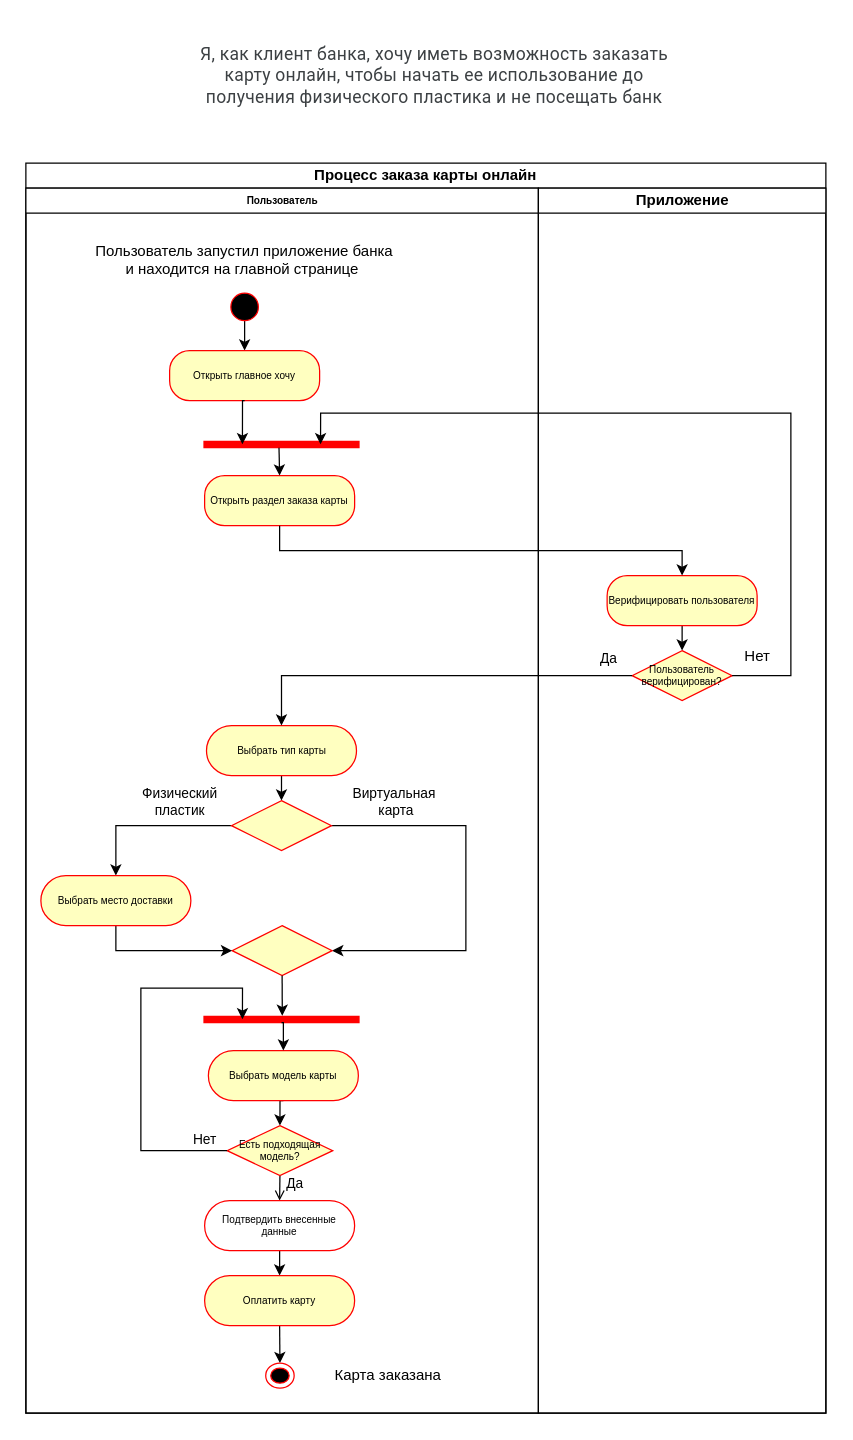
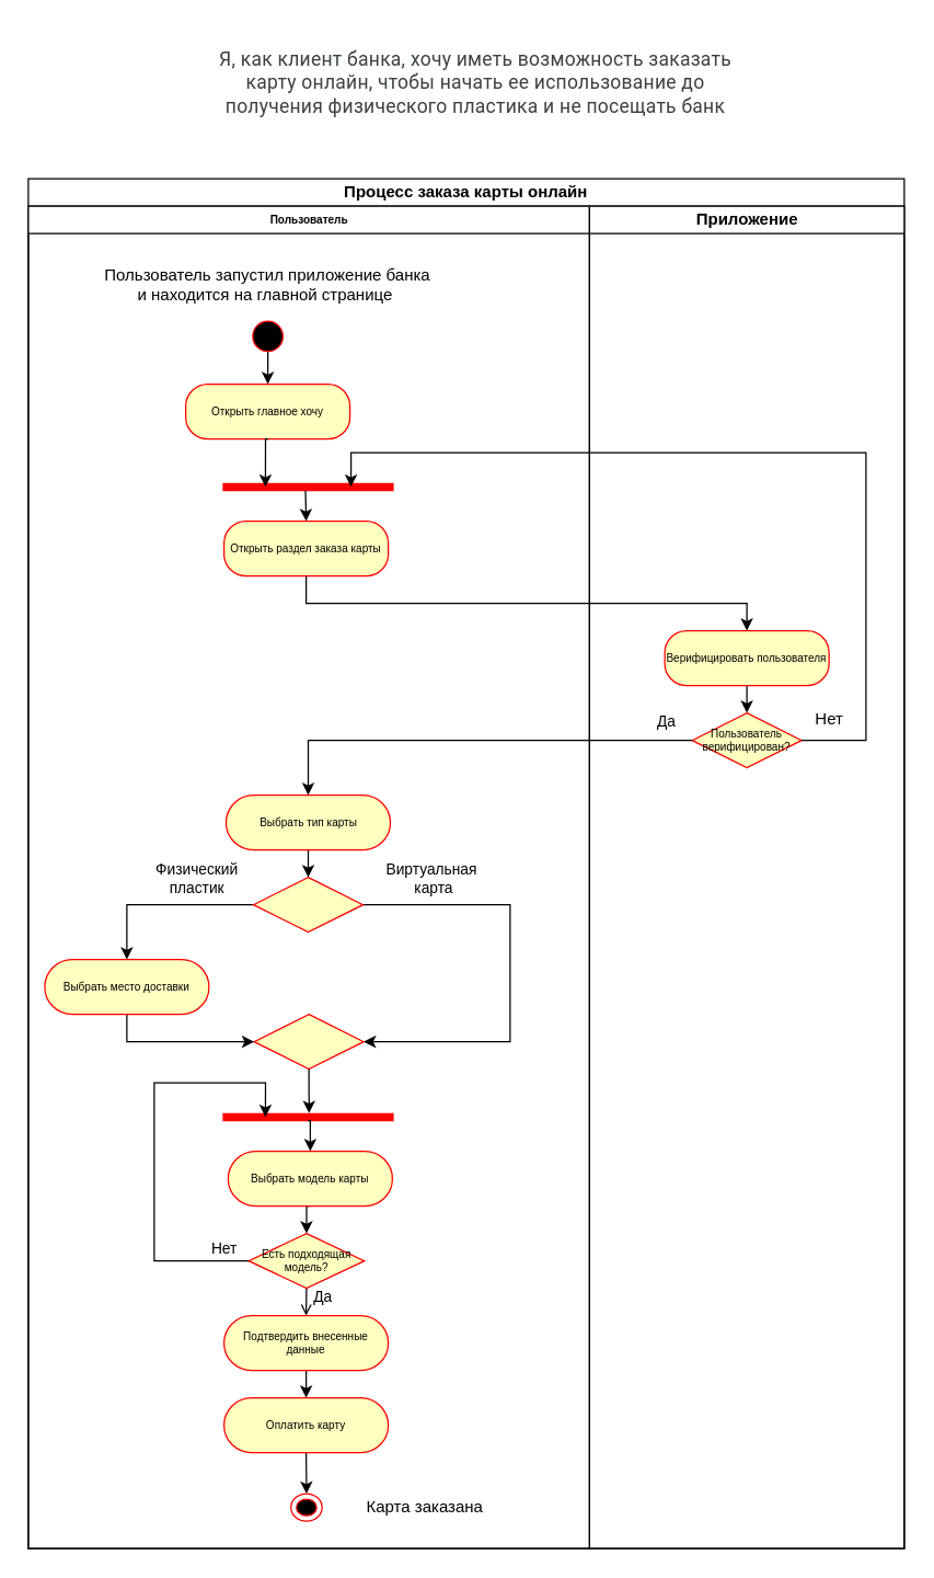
  <mxCell id="0" />
  <mxCell id="1" parent="0" />
  <mxCell id="2" value="Процесс заказа карты онлайн" style="swimlane;html=1;childLayout=stackLayout;resizeParent=1;resizeParentMax=0;startSize=20;whiteSpace=wrap;" vertex="1" parent="1"><mxGeometry x="20" y="130" width="640" height="1000" as="geometry"><mxRectangle x="230" y="10" width="60" height="30" as="alternateBounds" /></mxGeometry></mxCell>
  <mxCell id="3" value="Пользователь" style="swimlane;html=1;startSize=20;fontSize=8;" vertex="1" parent="2"><mxGeometry y="20" width="410" height="980" as="geometry" /></mxCell>
  <mxCell id="4" style="edgeStyle=orthogonalEdgeStyle;rounded=0;orthogonalLoop=1;jettySize=auto;html=1;exitX=0.5;exitY=0.667;exitDx=0;exitDy=0;entryX=0.5;entryY=0;entryDx=0;entryDy=0;exitPerimeter=0;" edge="1" parent="3" source="5" target="7"><mxGeometry relative="1" as="geometry" /></mxCell>
  <mxCell id="5" value="" style="ellipse;html=1;shape=startState;fillColor=#000000;strokeColor=#ff0000;" vertex="1" parent="3"><mxGeometry x="160" y="80" width="30" height="30" as="geometry" /></mxCell>
  <mxCell id="6" value="Пользователь запустил приложение банка и находится на главной странице&amp;nbsp;&lt;div&gt;&lt;br&gt;&lt;/div&gt;" style="text;html=1;align=center;verticalAlign=middle;whiteSpace=wrap;rounded=0;" vertex="1" parent="3"><mxGeometry x="55" y="50" width="240" height="30" as="geometry" /></mxCell>
  <mxCell id="7" value="Открыть главное хочу" style="rounded=1;whiteSpace=wrap;html=1;arcSize=40;fontColor=#000000;fillColor=#ffffc0;strokeColor=#ff0000;fontSize=8;" vertex="1" parent="3"><mxGeometry x="115" y="130" width="120" height="40" as="geometry" /></mxCell>
  <mxCell id="8" value="" style="shape=line;html=1;strokeWidth=6;strokeColor=#ff0000;" vertex="1" parent="3"><mxGeometry x="142" y="200" width="125" height="10" as="geometry" /></mxCell>
  <mxCell id="9" style="edgeStyle=orthogonalEdgeStyle;rounded=0;orthogonalLoop=1;jettySize=auto;html=1;exitX=0.5;exitY=1;exitDx=0;exitDy=0;entryX=0.25;entryY=0.5;entryDx=0;entryDy=0;entryPerimeter=0;" edge="1" parent="3" source="7" target="8"><mxGeometry relative="1" as="geometry" /></mxCell>
  <mxCell id="10" style="edgeStyle=orthogonalEdgeStyle;rounded=0;orthogonalLoop=1;jettySize=auto;html=1;exitX=0.5;exitY=1;exitDx=0;exitDy=0;entryX=0.5;entryY=0;entryDx=0;entryDy=0;" edge="1" parent="3" source="11" target="16"><mxGeometry relative="1" as="geometry" /></mxCell>
  <mxCell id="11" value="Выбрать тип карты" style="rounded=1;whiteSpace=wrap;html=1;arcSize=50;fontColor=#000000;fillColor=#ffffc0;strokeColor=#ff0000;fontSize=8;" vertex="1" parent="3"><mxGeometry x="144.5" y="430" width="120" height="40" as="geometry" /></mxCell>
  <mxCell id="12" style="edgeStyle=orthogonalEdgeStyle;rounded=0;orthogonalLoop=1;jettySize=auto;html=1;exitX=0;exitY=0.5;exitDx=0;exitDy=0;entryX=0.5;entryY=0;entryDx=0;entryDy=0;" edge="1" parent="3" source="16" target="19"><mxGeometry relative="1" as="geometry"><mxPoint x="52" y="580" as="targetPoint" /></mxGeometry></mxCell>
  <mxCell id="13" value="Физический&lt;div&gt;пластик&lt;/div&gt;" style="edgeLabel;html=1;align=center;verticalAlign=middle;resizable=0;points=[];" vertex="1" connectable="0" parent="12"><mxGeometry x="-0.513" relative="1" as="geometry"><mxPoint x="-10" y="-20" as="offset" /></mxGeometry></mxCell>
  <mxCell id="14" style="edgeStyle=orthogonalEdgeStyle;rounded=0;orthogonalLoop=1;jettySize=auto;html=1;exitX=1;exitY=0.5;exitDx=0;exitDy=0;entryX=1;entryY=0.5;entryDx=0;entryDy=0;" edge="1" parent="3" source="16" target="17"><mxGeometry relative="1" as="geometry"><Array as="points"><mxPoint x="352" y="510" /><mxPoint x="352" y="610" /></Array></mxGeometry></mxCell>
  <mxCell id="15" value="Виртуальная&amp;nbsp;&lt;div&gt;карта&lt;/div&gt;" style="edgeLabel;html=1;align=center;verticalAlign=middle;resizable=0;points=[];" vertex="1" connectable="0" parent="14"><mxGeometry x="-0.846" y="2" relative="1" as="geometry"><mxPoint x="27" y="-18" as="offset" /></mxGeometry></mxCell>
  <mxCell id="16" value="" style="rhombus;whiteSpace=wrap;html=1;fontColor=#000000;fillColor=#ffffc0;strokeColor=#ff0000;" vertex="1" parent="3"><mxGeometry x="164.5" y="490" width="80" height="40" as="geometry" /></mxCell>
  <mxCell id="17" value="" style="rhombus;whiteSpace=wrap;html=1;fontColor=#000000;fillColor=#ffffc0;strokeColor=#ff0000;" vertex="1" parent="3"><mxGeometry x="165" y="590" width="80" height="40" as="geometry" /></mxCell>
  <mxCell id="18" style="edgeStyle=orthogonalEdgeStyle;rounded=0;orthogonalLoop=1;jettySize=auto;html=1;exitX=0.5;exitY=1;exitDx=0;exitDy=0;entryX=0;entryY=0.5;entryDx=0;entryDy=0;" edge="1" parent="3" source="19" target="17"><mxGeometry relative="1" as="geometry" /></mxCell>
  <mxCell id="19" value="Выбрать место доставки" style="rounded=1;whiteSpace=wrap;html=1;arcSize=50;fontColor=#000000;fillColor=#ffffc0;strokeColor=#ff0000;fontSize=8;" vertex="1" parent="3"><mxGeometry x="12" y="550" width="120" height="40" as="geometry" /></mxCell>
  <mxCell id="20" value="Открыть раздел заказа карты" style="rounded=1;whiteSpace=wrap;html=1;arcSize=40;fontColor=#000000;fillColor=#ffffc0;strokeColor=#ff0000;fontSize=8;" vertex="1" parent="3"><mxGeometry x="143" y="230" width="120" height="40" as="geometry" /></mxCell>
  <mxCell id="21" style="edgeStyle=orthogonalEdgeStyle;rounded=0;orthogonalLoop=1;jettySize=auto;html=1;entryX=0.5;entryY=0;entryDx=0;entryDy=0;exitX=0.484;exitY=0.767;exitDx=0;exitDy=0;exitPerimeter=0;" edge="1" parent="3" source="8" target="20"><mxGeometry relative="1" as="geometry"><mxPoint x="202" y="210" as="sourcePoint" /><mxPoint x="183" y="215" as="targetPoint" /></mxGeometry></mxCell>
  <mxCell id="22" value="" style="shape=line;html=1;strokeWidth=6;strokeColor=#ff0000;" vertex="1" parent="3"><mxGeometry x="142" y="660" width="125" height="10" as="geometry" /></mxCell>
  <mxCell id="23" style="edgeStyle=orthogonalEdgeStyle;rounded=0;orthogonalLoop=1;jettySize=auto;html=1;exitX=0.5;exitY=1;exitDx=0;exitDy=0;entryX=0.505;entryY=0.213;entryDx=0;entryDy=0;entryPerimeter=0;" edge="1" parent="3" source="17" target="22"><mxGeometry relative="1" as="geometry" /></mxCell>
  <mxCell id="24" style="edgeStyle=orthogonalEdgeStyle;rounded=0;orthogonalLoop=1;jettySize=auto;html=1;exitX=0.5;exitY=1;exitDx=0;exitDy=0;entryX=0.5;entryY=0;entryDx=0;entryDy=0;" edge="1" parent="3" source="25" target="29"><mxGeometry relative="1" as="geometry" /></mxCell>
  <mxCell id="25" value="Выбрать модель карты" style="rounded=1;whiteSpace=wrap;html=1;arcSize=50;fontColor=#000000;fillColor=#ffffc0;strokeColor=#ff0000;fontSize=8;" vertex="1" parent="3"><mxGeometry x="146" y="690" width="120" height="40" as="geometry" /></mxCell>
  <mxCell id="26" style="edgeStyle=orthogonalEdgeStyle;rounded=0;orthogonalLoop=1;jettySize=auto;html=1;exitX=0.5;exitY=0.76;exitDx=0;exitDy=0;entryX=0.5;entryY=0;entryDx=0;entryDy=0;exitPerimeter=0;" edge="1" parent="3" source="22" target="25"><mxGeometry relative="1" as="geometry"><mxPoint x="215" y="640" as="sourcePoint" /><mxPoint x="215" y="671" as="targetPoint" /></mxGeometry></mxCell>
  <mxCell id="27" style="edgeStyle=orthogonalEdgeStyle;rounded=0;orthogonalLoop=1;jettySize=auto;html=1;exitX=0.5;exitY=1;exitDx=0;exitDy=0;entryX=0.5;entryY=0;entryDx=0;entryDy=0;endArrow=open;" edge="1" parent="3" source="29" target="33"><mxGeometry relative="1" as="geometry" /></mxCell>
  <mxCell id="28" value="Да" style="edgeLabel;html=1;align=center;verticalAlign=middle;resizable=0;points=[];" vertex="1" connectable="0" parent="27"><mxGeometry x="-0.378" relative="1" as="geometry"><mxPoint x="11" as="offset" /></mxGeometry></mxCell>
  <mxCell id="29" value="Есть подходящая модель?" style="rhombus;whiteSpace=wrap;html=1;fontColor=#000000;fillColor=#ffffc0;strokeColor=#ff0000;fontSize=8;" vertex="1" parent="3"><mxGeometry x="161" y="750" width="84.5" height="40" as="geometry" /></mxCell>
  <mxCell id="30" style="edgeStyle=orthogonalEdgeStyle;rounded=0;orthogonalLoop=1;jettySize=auto;html=1;exitX=0;exitY=0.5;exitDx=0;exitDy=0;entryX=0.25;entryY=0.5;entryDx=0;entryDy=0;entryPerimeter=0;" edge="1" parent="3" source="29" target="22"><mxGeometry relative="1" as="geometry"><Array as="points"><mxPoint x="92" y="770" /><mxPoint x="92" y="640" /><mxPoint x="173" y="640" /></Array></mxGeometry></mxCell>
  <mxCell id="31" value="Нет" style="edgeLabel;html=1;align=center;verticalAlign=middle;resizable=0;points=[];" vertex="1" connectable="0" parent="30"><mxGeometry x="-0.896" y="1" relative="1" as="geometry"><mxPoint x="-3" y="-11" as="offset" /></mxGeometry></mxCell>
  <mxCell id="32" style="edgeStyle=orthogonalEdgeStyle;rounded=0;orthogonalLoop=1;jettySize=auto;html=1;exitX=0.5;exitY=1;exitDx=0;exitDy=0;entryX=0.5;entryY=0;entryDx=0;entryDy=0;" edge="1" parent="3" source="33" target="35"><mxGeometry relative="1" as="geometry" /></mxCell>
- <mxCell id="33" value="Подтвердить внесенные данные" style="rounded=1;whiteSpace=wrap;html=1;arcSize=50;fontColor=#000000;fillColor=#ffffff;strokeColor=#ff0000;fontSize=8;" vertex="1" parent="3"><mxGeometry x="143" y="810" width="120" height="40" as="geometry" /></mxCell>
+ <mxCell id="33" value="Подтвердить внесенные данные" style="rounded=1;whiteSpace=wrap;html=1;arcSize=50;fontColor=#000000;fillColor=#ffffc0;strokeColor=#ff0000;fontSize=8;" vertex="1" parent="3"><mxGeometry x="143" y="810" width="120" height="40" as="geometry" /></mxCell>
  <mxCell id="34" style="edgeStyle=orthogonalEdgeStyle;rounded=0;orthogonalLoop=1;jettySize=auto;html=1;exitX=0.5;exitY=1;exitDx=0;exitDy=0;entryX=0.5;entryY=0;entryDx=0;entryDy=0;" edge="1" parent="3" source="35" target="36"><mxGeometry relative="1" as="geometry" /></mxCell>
  <mxCell id="35" value="Оплатить карту" style="rounded=1;whiteSpace=wrap;html=1;arcSize=50;fontColor=#000000;fillColor=#ffffc0;strokeColor=#ff0000;fontSize=8;" vertex="1" parent="3"><mxGeometry x="143" y="870" width="120" height="40" as="geometry" /></mxCell>
  <mxCell id="36" value="" style="ellipse;html=1;shape=endState;fillColor=#000000;strokeColor=#ff0000;" vertex="1" parent="3"><mxGeometry x="191.88" y="940" width="22.75" height="20" as="geometry" /></mxCell>
  <mxCell id="37" value="Карта заказана" style="text;html=1;align=center;verticalAlign=middle;whiteSpace=wrap;rounded=0;" vertex="1" parent="3"><mxGeometry x="244.5" y="940" width="90" height="20" as="geometry" /></mxCell>
  <mxCell id="38" value="Приложение" style="swimlane;html=1;startSize=20;" vertex="1" parent="2"><mxGeometry x="410" y="20" width="230" height="980" as="geometry"><mxRectangle x="360" y="20" width="40" height="830" as="alternateBounds" /></mxGeometry></mxCell>
  <mxCell id="39" style="edgeStyle=orthogonalEdgeStyle;rounded=0;orthogonalLoop=1;jettySize=auto;html=1;exitX=0.5;exitY=1;exitDx=0;exitDy=0;entryX=0.5;entryY=0;entryDx=0;entryDy=0;" edge="1" parent="38" source="40" target="41"><mxGeometry relative="1" as="geometry" /></mxCell>
  <mxCell id="40" value="Верифицировать пользователя" style="rounded=1;whiteSpace=wrap;html=1;arcSize=40;fontColor=#000000;fillColor=#ffffc0;strokeColor=#ff0000;fontSize=8;" vertex="1" parent="38"><mxGeometry x="55" y="310" width="120" height="40" as="geometry" /></mxCell>
  <mxCell id="41" value="Пользователь верифицирован?" style="rhombus;whiteSpace=wrap;html=1;fontColor=#000000;fillColor=#ffffc0;strokeColor=#ff0000;fontSize=8;rotation=0;" vertex="1" parent="38"><mxGeometry x="75" y="370" width="80" height="40" as="geometry" /></mxCell>
  <mxCell id="42" value="Нет" style="text;html=1;align=center;verticalAlign=middle;resizable=0;points=[];autosize=1;strokeColor=none;fillColor=none;" vertex="1" parent="38"><mxGeometry x="155" y="360" width="40" height="30" as="geometry" /></mxCell>
  <mxCell id="43" style="edgeStyle=orthogonalEdgeStyle;rounded=0;orthogonalLoop=1;jettySize=auto;html=1;exitX=1;exitY=0.5;exitDx=0;exitDy=0;entryX=0.75;entryY=0.5;entryDx=0;entryDy=0;entryPerimeter=0;" edge="1" parent="2" source="41" target="8"><mxGeometry relative="1" as="geometry"><Array as="points"><mxPoint x="612" y="410" /><mxPoint x="612" y="200" /><mxPoint x="236" y="200" /></Array></mxGeometry></mxCell>
  <mxCell id="44" style="edgeStyle=orthogonalEdgeStyle;rounded=0;orthogonalLoop=1;jettySize=auto;html=1;exitX=0;exitY=0.5;exitDx=0;exitDy=0;entryX=0.5;entryY=0;entryDx=0;entryDy=0;" edge="1" parent="2" source="41" target="11"><mxGeometry relative="1" as="geometry" /></mxCell>
  <mxCell id="45" value="Да" style="edgeLabel;html=1;align=center;verticalAlign=middle;resizable=0;points=[];" vertex="1" connectable="0" parent="44"><mxGeometry x="-0.855" y="1" relative="1" as="geometry"><mxPoint x="3" y="-16" as="offset" /></mxGeometry></mxCell>
  <mxCell id="46" style="edgeStyle=orthogonalEdgeStyle;rounded=0;orthogonalLoop=1;jettySize=auto;html=1;exitX=0.5;exitY=1;exitDx=0;exitDy=0;entryX=0.5;entryY=0;entryDx=0;entryDy=0;" edge="1" parent="2" source="20" target="40"><mxGeometry relative="1" as="geometry" /></mxCell>
  <mxCell id="47" value="&lt;span style=&quot;color: rgb(60, 64, 67); font-family: Roboto, Arial, sans-serif; font-size: 14px; letter-spacing: 0.2px; text-align: left;&quot;&gt;Я, как клиент банка, хочу иметь возможность заказать карту онлайн, чтобы начать ее использование до получения физического пластика и не посещать банк&lt;/span&gt;" style="text;html=1;align=center;verticalAlign=middle;whiteSpace=wrap;rounded=0;" vertex="1" parent="1"><mxGeometry x="152" y="20" width="390" height="80" as="geometry" /></mxCell>
